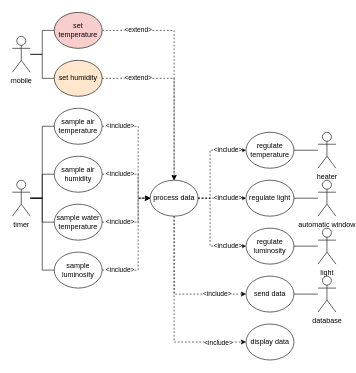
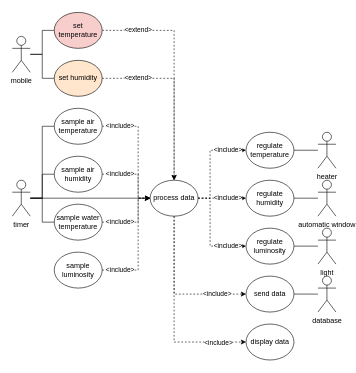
  <mxCell id="0" />
  <mxCell id="1" parent="0" />
  <mxCell id="2" style="edgeStyle=orthogonalEdgeStyle;rounded=0;orthogonalLoop=1;jettySize=auto;html=1;startArrow=none;startFill=0;endArrow=none;endFill=0;" parent="1" source="4" target="6" edge="1"><mxGeometry relative="1" as="geometry" /></mxCell>
  <mxCell id="3" style="edgeStyle=orthogonalEdgeStyle;rounded=0;orthogonalLoop=1;jettySize=auto;html=1;entryX=0;entryY=0.5;entryDx=0;entryDy=0;startArrow=none;startFill=0;endArrow=none;endFill=0;" parent="1" source="4" target="8" edge="1"><mxGeometry relative="1" as="geometry" /></mxCell>
  <mxCell id="4" value="mobile" style="shape=umlActor;verticalLabelPosition=bottom;verticalAlign=top;html=1;outlineConnect=0;" parent="1" vertex="1"><mxGeometry x="20" width="30" height="60" as="geometry" y="60" /></mxCell>
  <mxCell id="5" value="&amp;lt;extend&amp;gt;" style="edgeStyle=orthogonalEdgeStyle;rounded=0;orthogonalLoop=1;jettySize=auto;html=1;dashed=1;startArrow=none;startFill=0;endArrow=classic;endFill=1;" parent="1" source="6" target="28" edge="1"><mxGeometry x="-0.676" relative="1" as="geometry"><mxPoint as="offset" /></mxGeometry></mxCell>
  <mxCell id="6" value="set temperature" style="ellipse;whiteSpace=wrap;html=1;fillColor=#f8cecc;" parent="1" vertex="1"><mxGeometry x="90" y="20" width="80" height="60" as="geometry" /></mxCell>
  <mxCell id="7" value="&amp;lt;extend&amp;gt;" style="edgeStyle=orthogonalEdgeStyle;rounded=0;orthogonalLoop=1;jettySize=auto;html=1;entryX=0.5;entryY=0;entryDx=0;entryDy=0;dashed=1;startArrow=none;startFill=0;endArrow=classic;endFill=1;" parent="1" source="8" target="28" edge="1"><mxGeometry x="-0.586" relative="1" as="geometry"><mxPoint as="offset" /></mxGeometry></mxCell>
  <mxCell id="8" value="set humidity" style="ellipse;whiteSpace=wrap;html=1;fillColor=#ffe6cc;" parent="1" vertex="1"><mxGeometry x="90" y="100" width="80" height="60" as="geometry" /></mxCell>
  <mxCell id="9" style="edgeStyle=orthogonalEdgeStyle;rounded=0;orthogonalLoop=1;jettySize=auto;html=1;entryX=0;entryY=0.5;entryDx=0;entryDy=0;startArrow=none;startFill=0;endArrow=none;endFill=0;" parent="1" source="13" target="21" edge="1"><mxGeometry relative="1" as="geometry" /></mxCell>
  <mxCell id="10" style="edgeStyle=orthogonalEdgeStyle;rounded=0;orthogonalLoop=1;jettySize=auto;html=1;entryX=0;entryY=0.5;entryDx=0;entryDy=0;startArrow=none;startFill=0;endArrow=none;endFill=0;" parent="1" source="13" target="15" edge="1"><mxGeometry relative="1" as="geometry" /></mxCell>
  <mxCell id="11" style="edgeStyle=orthogonalEdgeStyle;rounded=0;orthogonalLoop=1;jettySize=auto;html=1;startArrow=none;startFill=0;endArrow=none;endFill=0;" parent="1" source="13" target="17" edge="1"><mxGeometry relative="1" as="geometry" /></mxCell>
- <mxCell id="12" style="edgeStyle=orthogonalEdgeStyle;rounded=0;orthogonalLoop=1;jettySize=auto;html=1;entryX=0;entryY=0.5;entryDx=0;entryDy=0;startArrow=none;startFill=0;endArrow=none;endFill=0;" parent="1" source="13" target="19" edge="1"><mxGeometry relative="1" as="geometry" /></mxCell>
+ <mxCell id="12" style="edgeStyle=orthogonalEdgeStyle;rounded=0;orthogonalLoop=1;jettySize=auto;html=1;startArrow=none;startFill=0;endArrow=none;endFill=0;" parent="1" source="13" target="28" edge="1"><mxGeometry relative="1" as="geometry" /></mxCell>
  <mxCell id="13" value="timer" style="shape=umlActor;verticalLabelPosition=bottom;verticalAlign=top;html=1;outlineConnect=0;" parent="1" vertex="1"><mxGeometry x="20" y="300" width="30" height="60" as="geometry" /></mxCell>
  <mxCell id="14" value="&#10;&#10;&lt;span style=&quot;color: rgb(0, 0, 0); font-family: helvetica; font-size: 11px; font-style: normal; font-weight: 400; letter-spacing: normal; text-align: center; text-indent: 0px; text-transform: none; word-spacing: 0px; display: inline; float: none;&quot;&gt;&amp;lt;include&amp;gt;&lt;/span&gt;&#10;&#10;" style="edgeStyle=orthogonalEdgeStyle;rounded=0;orthogonalLoop=1;jettySize=auto;html=1;dashed=1;startArrow=none;startFill=0;endArrow=classic;endFill=1;labelBackgroundColor=default;" parent="1" source="15" target="28" edge="1"><mxGeometry x="-0.5" relative="1" as="geometry"><Array as="points"><mxPoint x="230" y="290" /><mxPoint x="230" y="330" /></Array><mxPoint as="offset" /></mxGeometry></mxCell>
  <mxCell id="15" value="sample air humidity" style="ellipse;whiteSpace=wrap;html=1;" parent="1" vertex="1"><mxGeometry x="90" y="260" width="80" height="60" as="geometry" /></mxCell>
  <mxCell id="16" value="&#10;&#10;&lt;span style=&quot;color: rgb(0, 0, 0); font-family: helvetica; font-size: 11px; font-style: normal; font-weight: 400; letter-spacing: normal; text-align: center; text-indent: 0px; text-transform: none; word-spacing: 0px; display: inline; float: none;&quot;&gt;&amp;lt;include&amp;gt;&lt;/span&gt;&#10;&#10;" style="edgeStyle=orthogonalEdgeStyle;rounded=0;orthogonalLoop=1;jettySize=auto;html=1;entryX=0;entryY=0.5;entryDx=0;entryDy=0;dashed=1;startArrow=none;startFill=0;endArrow=classic;endFill=1;labelBackgroundColor=default;" parent="1" source="17" target="28" edge="1"><mxGeometry x="-0.5" relative="1" as="geometry"><Array as="points"><mxPoint x="230" y="370" /><mxPoint x="230" y="330" /></Array><mxPoint as="offset" /></mxGeometry></mxCell>
  <mxCell id="17" value="sample water temperature" style="ellipse;whiteSpace=wrap;html=1;" parent="1" vertex="1"><mxGeometry x="90" y="340" width="80" height="60" as="geometry" /></mxCell>
  <mxCell id="18" value="&#10;&#10;&lt;span style=&quot;color: rgb(0, 0, 0); font-family: helvetica; font-size: 11px; font-style: normal; font-weight: 400; letter-spacing: normal; text-align: center; text-indent: 0px; text-transform: none; word-spacing: 0px; display: inline; float: none;&quot;&gt;&amp;lt;include&amp;gt;&lt;/span&gt;&#10;&#10;" style="edgeStyle=orthogonalEdgeStyle;rounded=0;orthogonalLoop=1;jettySize=auto;html=1;entryX=0;entryY=0.5;entryDx=0;entryDy=0;dashed=1;startArrow=none;startFill=0;endArrow=classic;endFill=1;labelBackgroundColor=default;" parent="1" source="19" target="28" edge="1"><mxGeometry x="-0.7" relative="1" as="geometry"><Array as="points"><mxPoint x="230" y="450" /><mxPoint x="230" y="330" /></Array><mxPoint as="offset" /></mxGeometry></mxCell>
  <mxCell id="19" value="sample luminosity" style="ellipse;whiteSpace=wrap;html=1;" parent="1" vertex="1"><mxGeometry x="90" y="420" width="80" height="60" as="geometry" /></mxCell>
  <mxCell id="20" value="&#10;&#10;&lt;span style=&quot;color: rgb(0, 0, 0); font-family: helvetica; font-size: 11px; font-style: normal; font-weight: 400; letter-spacing: normal; text-align: center; text-indent: 0px; text-transform: none; word-spacing: 0px; display: inline; float: none;&quot;&gt;&amp;lt;include&amp;gt;&lt;/span&gt;&#10;&#10;" style="edgeStyle=orthogonalEdgeStyle;rounded=0;orthogonalLoop=1;jettySize=auto;html=1;entryX=0;entryY=0.5;entryDx=0;entryDy=0;dashed=1;startArrow=none;startFill=0;endArrow=classic;endFill=1;labelBackgroundColor=default;" parent="1" source="21" target="28" edge="1"><mxGeometry x="-0.7" relative="1" as="geometry"><Array as="points"><mxPoint x="230" y="210" /><mxPoint x="230" y="330" /></Array><mxPoint as="offset" /></mxGeometry></mxCell>
  <mxCell id="21" value="sample air temperature" style="ellipse;whiteSpace=wrap;html=1;" parent="1" vertex="1"><mxGeometry x="90" y="180" width="80" height="60" as="geometry" /></mxCell>
  <mxCell id="22" value="&#10;&#10;&lt;span style=&quot;color: rgb(0, 0, 0); font-family: helvetica; font-size: 11px; font-style: normal; font-weight: 400; letter-spacing: normal; text-align: center; text-indent: 0px; text-transform: none; word-spacing: 0px; background-color: rgb(255, 255, 255); display: inline; float: none;&quot;&gt;&amp;lt;include&amp;gt;&lt;/span&gt;&#10;&#10;" style="edgeStyle=orthogonalEdgeStyle;rounded=0;orthogonalLoop=1;jettySize=auto;html=1;entryX=0;entryY=0.5;entryDx=0;entryDy=0;dashed=1;startArrow=none;startFill=0;endArrow=classic;endFill=1;" parent="1" source="28" target="32" edge="1"><mxGeometry x="0.625" relative="1" as="geometry"><Array as="points"><mxPoint x="350" y="330" /><mxPoint x="350" y="250" /></Array><mxPoint as="offset" /></mxGeometry></mxCell>
  <mxCell id="23" value="&#10;&#10;&lt;span style=&quot;color: rgb(0, 0, 0); font-family: helvetica; font-size: 11px; font-style: normal; font-weight: 400; letter-spacing: normal; text-align: center; text-indent: 0px; text-transform: none; word-spacing: 0px; background-color: rgb(255, 255, 255); display: inline; float: none;&quot;&gt;&amp;lt;include&amp;gt;&lt;/span&gt;&#10;&#10;" style="edgeStyle=orthogonalEdgeStyle;rounded=0;orthogonalLoop=1;jettySize=auto;html=1;dashed=1;startArrow=none;startFill=0;endArrow=classic;endFill=1;" parent="1" source="28" target="30" edge="1"><mxGeometry x="0.25" relative="1" as="geometry"><mxPoint as="offset" /></mxGeometry></mxCell>
  <mxCell id="24" value="&#10;&#10;&lt;span style=&quot;color: rgb(0, 0, 0); font-family: helvetica; font-size: 11px; font-style: normal; font-weight: 400; letter-spacing: normal; text-align: center; text-indent: 0px; text-transform: none; word-spacing: 0px; background-color: rgb(255, 255, 255); display: inline; float: none;&quot;&gt;&amp;lt;include&amp;gt;&lt;/span&gt;&#10;&#10;" style="edgeStyle=orthogonalEdgeStyle;rounded=0;orthogonalLoop=1;jettySize=auto;html=1;entryX=0;entryY=0.5;entryDx=0;entryDy=0;dashed=1;startArrow=none;startFill=0;endArrow=classic;endFill=1;" parent="1" source="28" target="34" edge="1"><mxGeometry x="0.625" relative="1" as="geometry"><Array as="points"><mxPoint x="350" y="330" /><mxPoint x="350" y="410" /></Array><mxPoint as="offset" /></mxGeometry></mxCell>
  <mxCell id="25" value="&amp;lt;include&amp;gt;" style="edgeStyle=orthogonalEdgeStyle;rounded=0;orthogonalLoop=1;jettySize=auto;html=1;entryX=0;entryY=0.5;entryDx=0;entryDy=0;dashed=1;startArrow=none;startFill=0;endArrow=classic;endFill=1;" parent="1" source="28" target="36" edge="1"><mxGeometry x="0.619" relative="1" as="geometry"><Array as="points"><mxPoint x="290" y="490" /></Array><mxPoint as="offset" /></mxGeometry></mxCell>
  <mxCell id="26" style="edgeStyle=orthogonalEdgeStyle;rounded=0;orthogonalLoop=1;jettySize=auto;html=1;entryX=0;entryY=0.5;entryDx=0;entryDy=0;labelBackgroundColor=default;startArrow=none;startFill=0;endArrow=classic;endFill=1;dashed=1;" parent="1" source="28" target="41" edge="1"><mxGeometry relative="1" as="geometry"><Array as="points"><mxPoint x="290" y="570" /></Array></mxGeometry></mxCell>
  <mxCell id="27" value="&amp;lt;include&amp;gt;" style="edgeLabel;html=1;align=center;verticalAlign=middle;resizable=0;points=[];" parent="26" vertex="1" connectable="0"><mxGeometry x="0.714" relative="1" as="geometry"><mxPoint as="offset" /></mxGeometry></mxCell>
  <mxCell id="28" value="process data" style="ellipse;whiteSpace=wrap;html=1;" parent="1" vertex="1"><mxGeometry x="250" y="300" width="80" height="60" as="geometry" /></mxCell>
  <mxCell id="29" value="" style="edgeStyle=orthogonalEdgeStyle;rounded=0;orthogonalLoop=1;jettySize=auto;html=1;startArrow=none;startFill=0;endArrow=none;endFill=0;" parent="1" source="30" target="38" edge="1"><mxGeometry relative="1" as="geometry" /></mxCell>
- <mxCell id="30" value="regulate light" style="ellipse;whiteSpace=wrap;html=1;" parent="1" vertex="1"><mxGeometry x="410" y="300" width="80" height="60" as="geometry" /></mxCell>
+ <mxCell id="30" value="regulate humidity" style="ellipse;whiteSpace=wrap;html=1;" parent="1" vertex="1"><mxGeometry x="410" y="300" width="80" height="60" as="geometry" /></mxCell>
  <mxCell id="31" value="" style="edgeStyle=orthogonalEdgeStyle;rounded=0;orthogonalLoop=1;jettySize=auto;html=1;startArrow=none;startFill=0;endArrow=none;endFill=0;" parent="1" source="32" target="37" edge="1"><mxGeometry relative="1" as="geometry" /></mxCell>
  <mxCell id="32" value="regulate temperature" style="ellipse;whiteSpace=wrap;html=1;" parent="1" vertex="1"><mxGeometry x="410" y="220" width="80" height="60" as="geometry" /></mxCell>
  <mxCell id="33" value="" style="edgeStyle=orthogonalEdgeStyle;rounded=0;orthogonalLoop=1;jettySize=auto;html=1;startArrow=none;startFill=0;endArrow=none;endFill=0;" parent="1" source="34" target="39" edge="1"><mxGeometry relative="1" as="geometry" /></mxCell>
  <mxCell id="34" value="regulate luminosity" style="ellipse;whiteSpace=wrap;html=1;" parent="1" vertex="1"><mxGeometry x="410" y="380" width="80" height="60" as="geometry" /></mxCell>
  <mxCell id="35" value="" style="edgeStyle=orthogonalEdgeStyle;rounded=0;orthogonalLoop=1;jettySize=auto;html=1;labelBackgroundColor=default;startArrow=none;startFill=0;endArrow=none;endFill=0;" parent="1" source="36" target="40" edge="1"><mxGeometry relative="1" as="geometry" /></mxCell>
  <mxCell id="36" value="send data" style="ellipse;whiteSpace=wrap;html=1;" parent="1" vertex="1"><mxGeometry x="410" y="460" width="80" height="60" as="geometry" /></mxCell>
  <mxCell id="37" value="heater" style="shape=umlActor;verticalLabelPosition=bottom;verticalAlign=top;html=1;outlineConnect=0;" parent="1" vertex="1"><mxGeometry x="530" y="220" width="30" height="60" as="geometry" /></mxCell>
  <mxCell id="38" value="automatic window" style="shape=umlActor;verticalLabelPosition=bottom;verticalAlign=top;html=1;outlineConnect=0;" parent="1" vertex="1"><mxGeometry x="530" y="300" width="30" height="60" as="geometry" /></mxCell>
  <mxCell id="39" value="light" style="shape=umlActor;verticalLabelPosition=bottom;verticalAlign=top;html=1;outlineConnect=0;" parent="1" vertex="1"><mxGeometry x="530" y="380" width="30" height="60" as="geometry" /></mxCell>
  <mxCell id="40" value="database" style="shape=umlActor;verticalLabelPosition=bottom;verticalAlign=top;html=1;outlineConnect=0;" parent="1" vertex="1"><mxGeometry x="530" y="460" width="30" height="60" as="geometry" /></mxCell>
  <mxCell id="41" value="display data" style="ellipse;whiteSpace=wrap;html=1;" parent="1" vertex="1"><mxGeometry x="410" y="540" width="80" height="60" as="geometry" /></mxCell>
